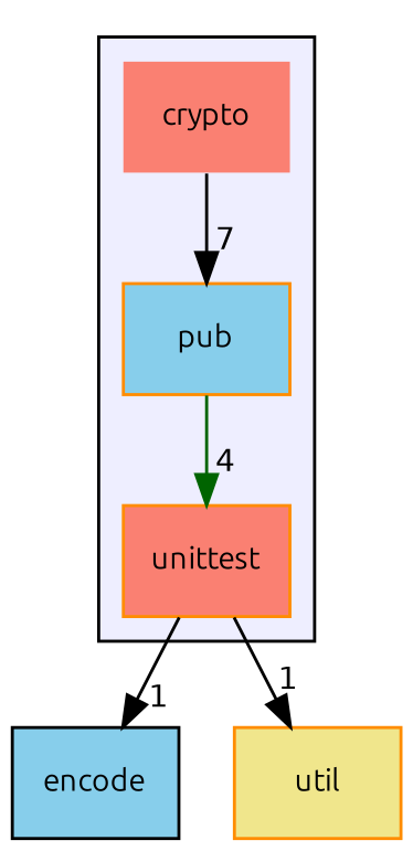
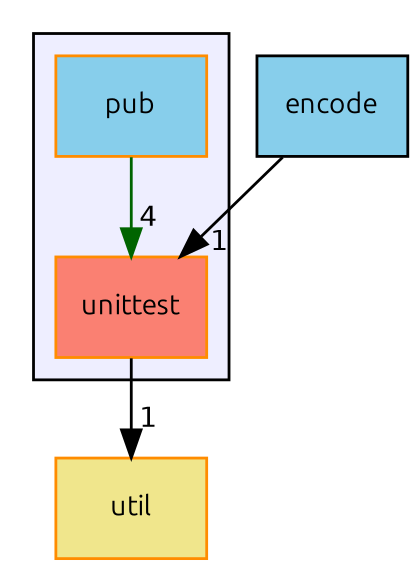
  digraph {
    compound=true
    fontname=Ubuntu
    node [color=darkorange fillcolor=salmon fontname=Ubuntu fontsize=10 shape=box style=filled]
    edge [color=black fontname=Ubuntu headlabel=1 labeldistance=1.5 labelfontname=Helvetica labelfontsize=10]
-   n1 [color=deeppink label=crypto shape=plaintext]
    n2 [fillcolor=skyblue label=pub]
    n3 [label=unittest]
    n4 [color=black fillcolor=skyblue label=encode]
    n5 [fillcolor=khaki label=util]
    subgraph cluster_1 {
      bgcolor="#eeeeff"
      pencolor=black
-     n1
      n2
      n3
    }
-   n1 -> n2 [headlabel=7]
    n2 -> n3 [color=darkgreen headlabel=4]
-   n3 -> n4
+   n4 -> n3
    n3 -> n5
  }
